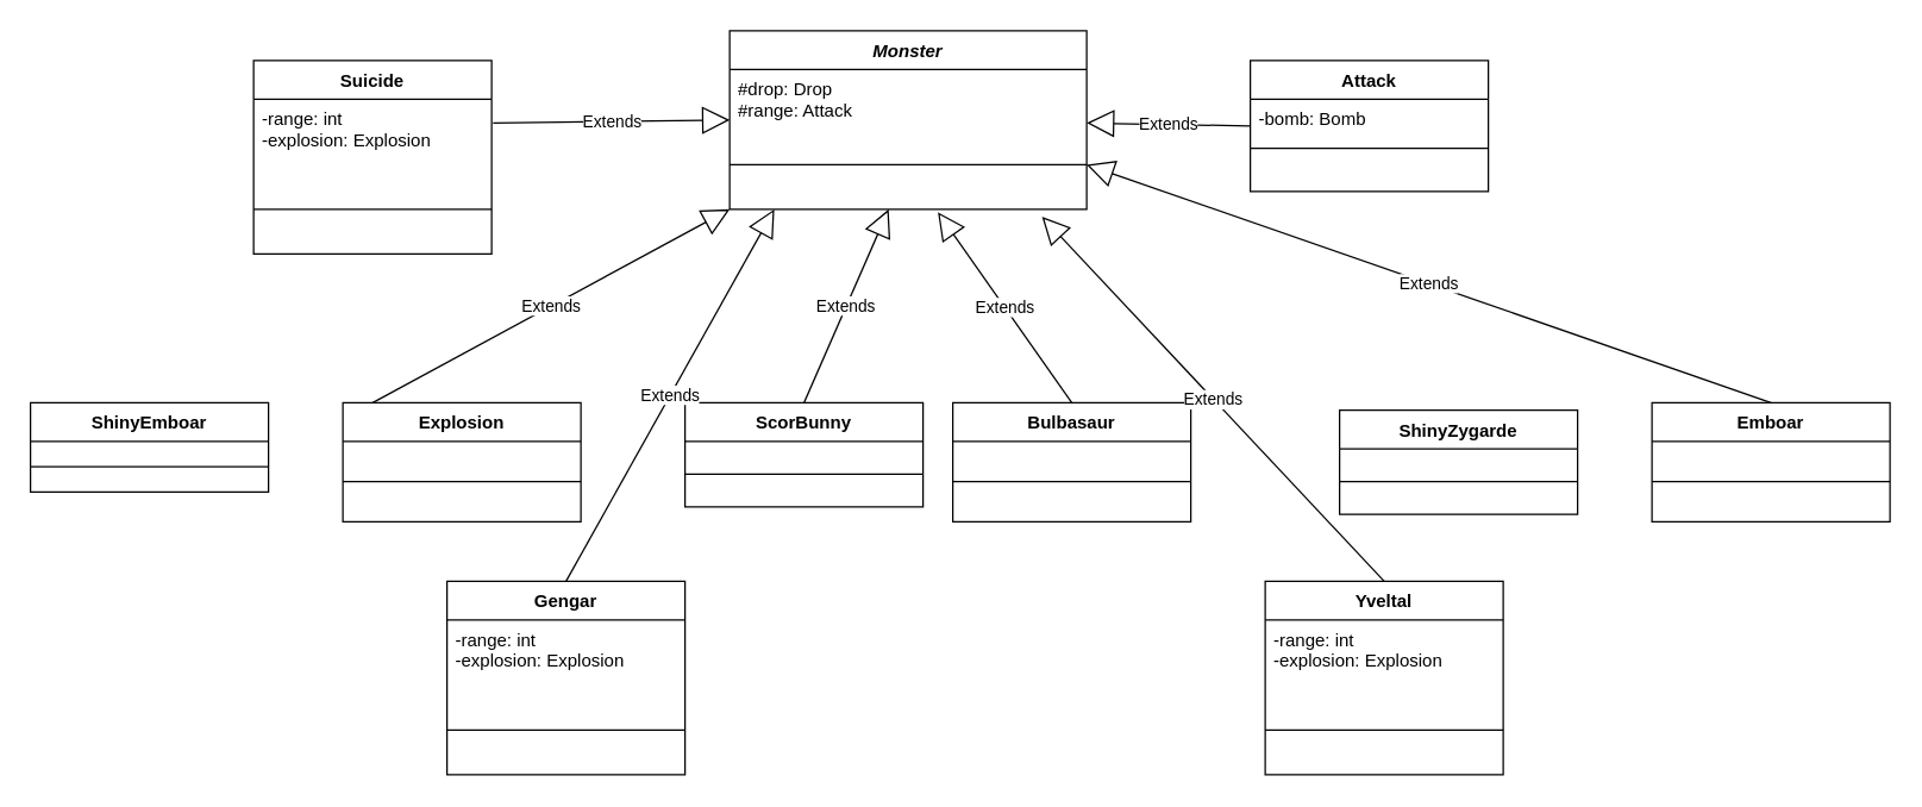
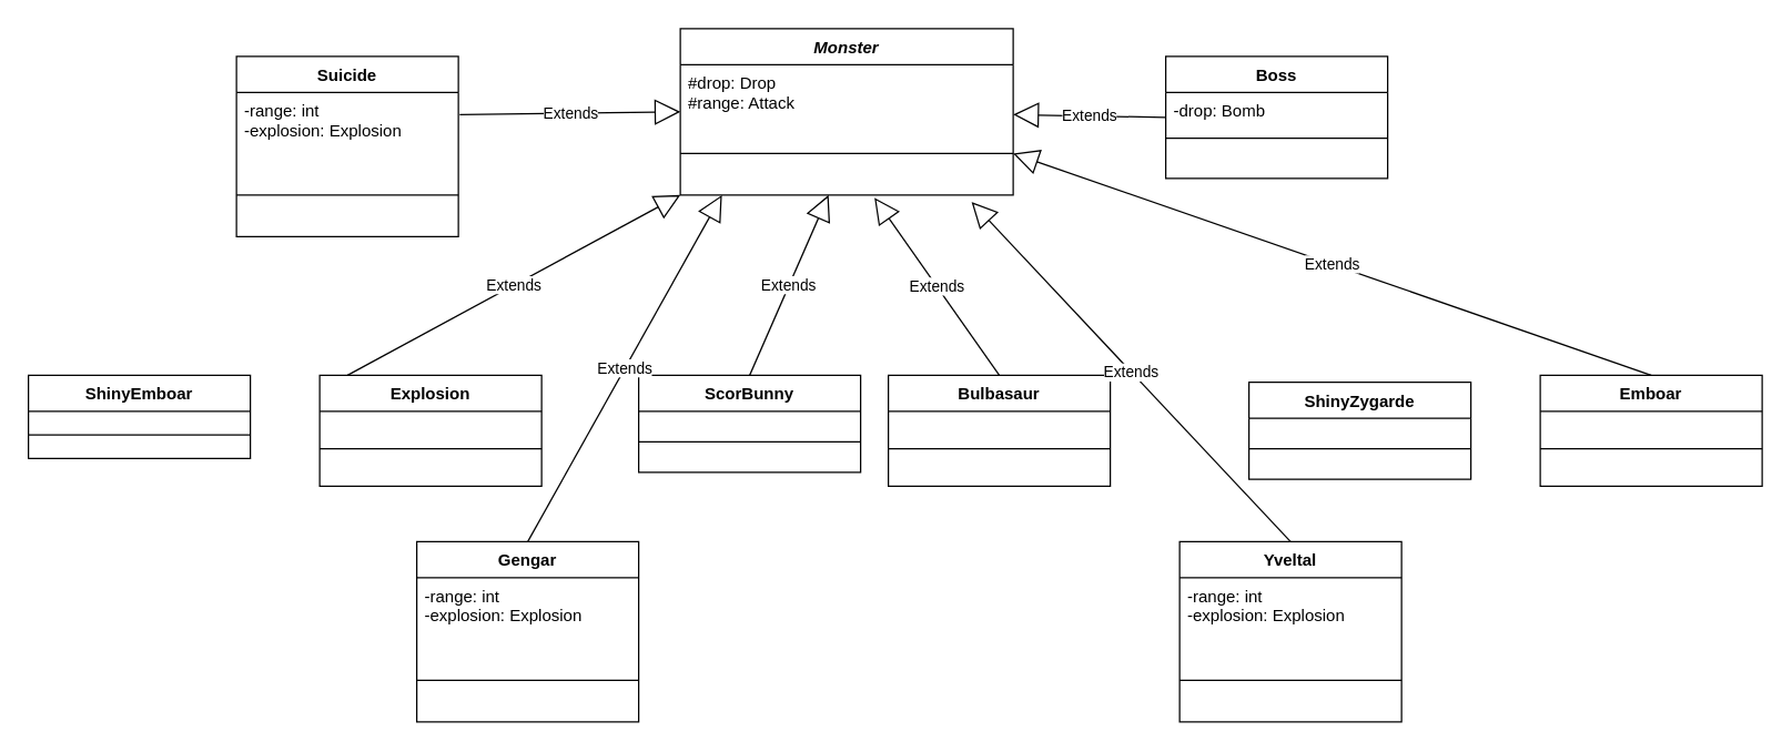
  <mxCell id="0" />
  <mxCell id="1" parent="0" />
  <mxCell id="2" value="Explosion" style="swimlane;fontStyle=1;align=center;verticalAlign=top;childLayout=stackLayout;horizontal=1;startSize=26;horizontalStack=0;resizeParent=1;resizeParentMax=0;resizeLast=0;collapsible=1;marginBottom=0;" parent="1" vertex="1"><mxGeometry x="230" y="270" width="160" height="80" as="geometry" /></mxCell>
  <mxCell id="3" value="" style="line;strokeWidth=1;fillColor=none;align=left;verticalAlign=middle;spacingTop=-1;spacingLeft=3;spacingRight=3;rotatable=0;labelPosition=right;points=[];portConstraint=eastwest;" parent="2" vertex="1"><mxGeometry y="26" width="160" height="54" as="geometry" /></mxCell>
  <mxCell id="4" value="Bulbasaur" style="swimlane;fontStyle=1;align=center;verticalAlign=top;childLayout=stackLayout;horizontal=1;startSize=26;horizontalStack=0;resizeParent=1;resizeParentMax=0;resizeLast=0;collapsible=1;marginBottom=0;" parent="1" vertex="1"><mxGeometry x="640" y="270" width="160" height="80" as="geometry" /></mxCell>
  <mxCell id="5" value="Extends" style="endArrow=block;endSize=16;endFill=0;html=1;" parent="4" edge="1"><mxGeometry width="160" relative="1" as="geometry"><mxPoint x="80" as="sourcePoint" /><mxPoint x="-10" y="-128" as="targetPoint" /></mxGeometry></mxCell>
  <mxCell id="6" value="" style="line;strokeWidth=1;fillColor=none;align=left;verticalAlign=middle;spacingTop=-1;spacingLeft=3;spacingRight=3;rotatable=0;labelPosition=right;points=[];portConstraint=eastwest;" parent="4" vertex="1"><mxGeometry y="26" width="160" height="54" as="geometry" /></mxCell>
  <mxCell id="7" value="Emboar" style="swimlane;fontStyle=1;align=center;verticalAlign=top;childLayout=stackLayout;horizontal=1;startSize=26;horizontalStack=0;resizeParent=1;resizeParentMax=0;resizeLast=0;collapsible=1;marginBottom=0;" parent="1" vertex="1"><mxGeometry x="1110" y="270" width="160" height="80" as="geometry" /></mxCell>
  <mxCell id="8" value="Extends" style="endArrow=block;endSize=16;endFill=0;html=1;entryX=1;entryY=0.75;entryDx=0;entryDy=0;" parent="7" edge="1" target="23"><mxGeometry width="160" relative="1" as="geometry"><mxPoint x="80" as="sourcePoint" /><mxPoint x="-140" y="-120" as="targetPoint" /></mxGeometry></mxCell>
  <mxCell id="9" value="" style="line;strokeWidth=1;fillColor=none;align=left;verticalAlign=middle;spacingTop=-1;spacingLeft=3;spacingRight=3;rotatable=0;labelPosition=right;points=[];portConstraint=eastwest;" parent="7" vertex="1"><mxGeometry y="26" width="160" height="54" as="geometry" /></mxCell>
  <mxCell id="10" value="ScorBunny" style="swimlane;fontStyle=1;align=center;verticalAlign=top;childLayout=stackLayout;horizontal=1;startSize=26;horizontalStack=0;resizeParent=1;resizeParentMax=0;resizeLast=0;collapsible=1;marginBottom=0;" parent="1" vertex="1"><mxGeometry x="460" y="270" width="160" height="70" as="geometry" /></mxCell>
  <mxCell id="11" value="Extends" style="endArrow=block;endSize=16;endFill=0;html=1;exitX=0.5;exitY=0;exitDx=0;exitDy=0;" edge="1" parent="10" source="26"><mxGeometry width="160" relative="1" as="geometry"><mxPoint x="-70" y="70" as="sourcePoint" /><mxPoint x="60" y="-130" as="targetPoint" /></mxGeometry></mxCell>
  <mxCell id="12" value="" style="line;strokeWidth=1;fillColor=none;align=left;verticalAlign=middle;spacingTop=-1;spacingLeft=3;spacingRight=3;rotatable=0;labelPosition=right;points=[];portConstraint=eastwest;" parent="10" vertex="1"><mxGeometry y="26" width="160" height="44" as="geometry" /></mxCell>
  <mxCell id="13" value="Extends" style="endArrow=block;endSize=16;endFill=0;html=1;" parent="10" target="25" edge="1"><mxGeometry width="160" relative="1" as="geometry"><mxPoint x="80" as="sourcePoint" /><mxPoint x="180" y="-130" as="targetPoint" /></mxGeometry></mxCell>
  <mxCell id="14" value="ShinyEmboar" style="swimlane;fontStyle=1;align=center;verticalAlign=top;childLayout=stackLayout;horizontal=1;startSize=26;horizontalStack=0;resizeParent=1;resizeParentMax=0;resizeLast=0;collapsible=1;marginBottom=0;" parent="1" vertex="1"><mxGeometry x="20" y="270" width="160" height="60" as="geometry" /></mxCell>
  <mxCell id="15" value="" style="line;strokeWidth=1;fillColor=none;align=left;verticalAlign=middle;spacingTop=-1;spacingLeft=3;spacingRight=3;rotatable=0;labelPosition=right;points=[];portConstraint=eastwest;" parent="14" vertex="1"><mxGeometry y="26" width="160" height="34" as="geometry" /></mxCell>
  <mxCell id="16" value="ShinyZygarde" style="swimlane;fontStyle=1;align=center;verticalAlign=top;childLayout=stackLayout;horizontal=1;startSize=26;horizontalStack=0;resizeParent=1;resizeParentMax=0;resizeLast=0;collapsible=1;marginBottom=0;" parent="1" vertex="1"><mxGeometry x="900" y="275" width="160" height="70" as="geometry" /></mxCell>
  <mxCell id="17" value="Extends" style="endArrow=block;endSize=16;endFill=0;html=1;exitX=0.5;exitY=0;exitDx=0;exitDy=0;" edge="1" parent="16" source="33"><mxGeometry width="160" relative="1" as="geometry"><mxPoint x="10" y="120" as="sourcePoint" /><mxPoint x="-200" y="-130" as="targetPoint" /></mxGeometry></mxCell>
  <mxCell id="18" value="" style="line;strokeWidth=1;fillColor=none;align=left;verticalAlign=middle;spacingTop=-1;spacingLeft=3;spacingRight=3;rotatable=0;labelPosition=right;points=[];portConstraint=eastwest;" parent="16" vertex="1"><mxGeometry y="26" width="160" height="44" as="geometry" /></mxCell>
- <mxCell id="19" value="Attack" style="swimlane;fontStyle=1;align=center;verticalAlign=top;childLayout=stackLayout;horizontal=1;startSize=26;horizontalStack=0;resizeParent=1;resizeParentMax=0;resizeLast=0;collapsible=1;marginBottom=0;" parent="1" vertex="1"><mxGeometry x="840" y="40" width="160" height="88" as="geometry" /></mxCell>
- <mxCell id="20" value="-bomb: Bomb" style="text;strokeColor=none;fillColor=none;align=left;verticalAlign=top;spacingLeft=4;spacingRight=4;overflow=hidden;rotatable=0;points=[[0,0.5],[1,0.5]];portConstraint=eastwest;" parent="19" vertex="1"><mxGeometry y="26" width="160" height="4" as="geometry" /></mxCell>
+ <mxCell id="19" value="Boss" style="swimlane;fontStyle=1;align=center;verticalAlign=top;childLayout=stackLayout;horizontal=1;startSize=26;horizontalStack=0;resizeParent=1;resizeParentMax=0;resizeLast=0;collapsible=1;marginBottom=0;" parent="1" vertex="1"><mxGeometry x="840" y="40" width="160" height="88" as="geometry" /></mxCell>
+ <mxCell id="20" value="-drop: Bomb" style="text;strokeColor=none;fillColor=none;align=left;verticalAlign=top;spacingLeft=4;spacingRight=4;overflow=hidden;rotatable=0;points=[[0,0.5],[1,0.5]];portConstraint=eastwest;" parent="19" vertex="1"><mxGeometry y="26" width="160" height="4" as="geometry" /></mxCell>
  <mxCell id="21" value="" style="line;strokeWidth=1;fillColor=none;align=left;verticalAlign=middle;spacingTop=-1;spacingLeft=3;spacingRight=3;rotatable=0;labelPosition=right;points=[];portConstraint=eastwest;" parent="19" vertex="1"><mxGeometry y="30" width="160" height="58" as="geometry" /></mxCell>
  <mxCell id="22" value="Extends" style="endArrow=block;endSize=16;endFill=0;html=1;exitX=0;exitY=0.5;exitDx=0;exitDy=0;" parent="1" source="19" edge="1"><mxGeometry width="160" relative="1" as="geometry"><mxPoint x="890" y="60" as="sourcePoint" /><mxPoint x="730" y="82" as="targetPoint" /></mxGeometry></mxCell>
  <mxCell id="23" value="Monster" style="swimlane;fontStyle=3;align=center;verticalAlign=top;childLayout=stackLayout;horizontal=1;startSize=26;horizontalStack=0;resizeParent=1;resizeParentMax=0;resizeLast=0;collapsible=1;marginBottom=0;" vertex="1" parent="1"><mxGeometry x="490" y="20" width="240" height="120" as="geometry" /></mxCell>
  <mxCell id="24" value="#drop: Drop&#10;#range: Attack" style="text;strokeColor=none;fillColor=none;align=left;verticalAlign=top;spacingLeft=4;spacingRight=4;overflow=hidden;rotatable=0;points=[[0,0.5],[1,0.5]];portConstraint=eastwest;" vertex="1" parent="23"><mxGeometry y="26" width="240" height="34" as="geometry" /></mxCell>
  <mxCell id="25" value="" style="line;strokeWidth=1;fillColor=none;align=left;verticalAlign=middle;spacingTop=-1;spacingLeft=3;spacingRight=3;rotatable=0;labelPosition=right;points=[];portConstraint=eastwest;" vertex="1" parent="23"><mxGeometry y="60" width="240" height="60" as="geometry" /></mxCell>
  <mxCell id="26" value="Gengar" style="swimlane;fontStyle=1;align=center;verticalAlign=top;childLayout=stackLayout;horizontal=1;startSize=26;horizontalStack=0;resizeParent=1;resizeParentMax=0;resizeLast=0;collapsible=1;marginBottom=0;" vertex="1" parent="1"><mxGeometry x="300" y="390" width="160" height="130" as="geometry" /></mxCell>
  <mxCell id="27" value="-range: int&#10;-explosion: Explosion" style="text;strokeColor=none;fillColor=none;align=left;verticalAlign=top;spacingLeft=4;spacingRight=4;overflow=hidden;rotatable=0;points=[[0,0.5],[1,0.5]];portConstraint=eastwest;" vertex="1" parent="26"><mxGeometry y="26" width="160" height="44" as="geometry" /></mxCell>
  <mxCell id="28" value="" style="line;strokeWidth=1;fillColor=none;align=left;verticalAlign=middle;spacingTop=-1;spacingLeft=3;spacingRight=3;rotatable=0;labelPosition=right;points=[];portConstraint=eastwest;" vertex="1" parent="26"><mxGeometry y="70" width="160" height="60" as="geometry" /></mxCell>
  <mxCell id="29" value="Suicide" style="swimlane;fontStyle=1;align=center;verticalAlign=top;childLayout=stackLayout;horizontal=1;startSize=26;horizontalStack=0;resizeParent=1;resizeParentMax=0;resizeLast=0;collapsible=1;marginBottom=0;" vertex="1" parent="1"><mxGeometry x="170" y="40" width="160" height="130" as="geometry" /></mxCell>
  <mxCell id="30" value="-range: int&#10;-explosion: Explosion" style="text;strokeColor=none;fillColor=none;align=left;verticalAlign=top;spacingLeft=4;spacingRight=4;overflow=hidden;rotatable=0;points=[[0,0.5],[1,0.5]];portConstraint=eastwest;" vertex="1" parent="29"><mxGeometry y="26" width="160" height="44" as="geometry" /></mxCell>
  <mxCell id="31" value="" style="line;strokeWidth=1;fillColor=none;align=left;verticalAlign=middle;spacingTop=-1;spacingLeft=3;spacingRight=3;rotatable=0;labelPosition=right;points=[];portConstraint=eastwest;" vertex="1" parent="29"><mxGeometry y="70" width="160" height="60" as="geometry" /></mxCell>
  <mxCell id="32" value="Extends" style="endArrow=block;endSize=16;endFill=0;html=1;exitX=1.006;exitY=0.364;exitDx=0;exitDy=0;exitPerimeter=0;entryX=0;entryY=0.5;entryDx=0;entryDy=0;" edge="1" parent="1" source="30" target="23"><mxGeometry width="160" relative="1" as="geometry"><mxPoint x="460" y="81" as="sourcePoint" /><mxPoint x="350" y="79" as="targetPoint" /></mxGeometry></mxCell>
  <mxCell id="33" value="Yveltal" style="swimlane;fontStyle=1;align=center;verticalAlign=top;childLayout=stackLayout;horizontal=1;startSize=26;horizontalStack=0;resizeParent=1;resizeParentMax=0;resizeLast=0;collapsible=1;marginBottom=0;" vertex="1" parent="1"><mxGeometry x="850" y="390" width="160" height="130" as="geometry" /></mxCell>
  <mxCell id="34" value="-range: int&#10;-explosion: Explosion" style="text;strokeColor=none;fillColor=none;align=left;verticalAlign=top;spacingLeft=4;spacingRight=4;overflow=hidden;rotatable=0;points=[[0,0.5],[1,0.5]];portConstraint=eastwest;" vertex="1" parent="33"><mxGeometry y="26" width="160" height="44" as="geometry" /></mxCell>
  <mxCell id="35" value="" style="line;strokeWidth=1;fillColor=none;align=left;verticalAlign=middle;spacingTop=-1;spacingLeft=3;spacingRight=3;rotatable=0;labelPosition=right;points=[];portConstraint=eastwest;" vertex="1" parent="33"><mxGeometry y="70" width="160" height="60" as="geometry" /></mxCell>
  <mxCell id="36" value="Extends" style="endArrow=block;endSize=16;endFill=0;html=1;" parent="1" edge="1"><mxGeometry width="160" relative="1" as="geometry"><mxPoint x="250" y="270" as="sourcePoint" /><mxPoint x="490" y="140" as="targetPoint" /></mxGeometry></mxCell>
